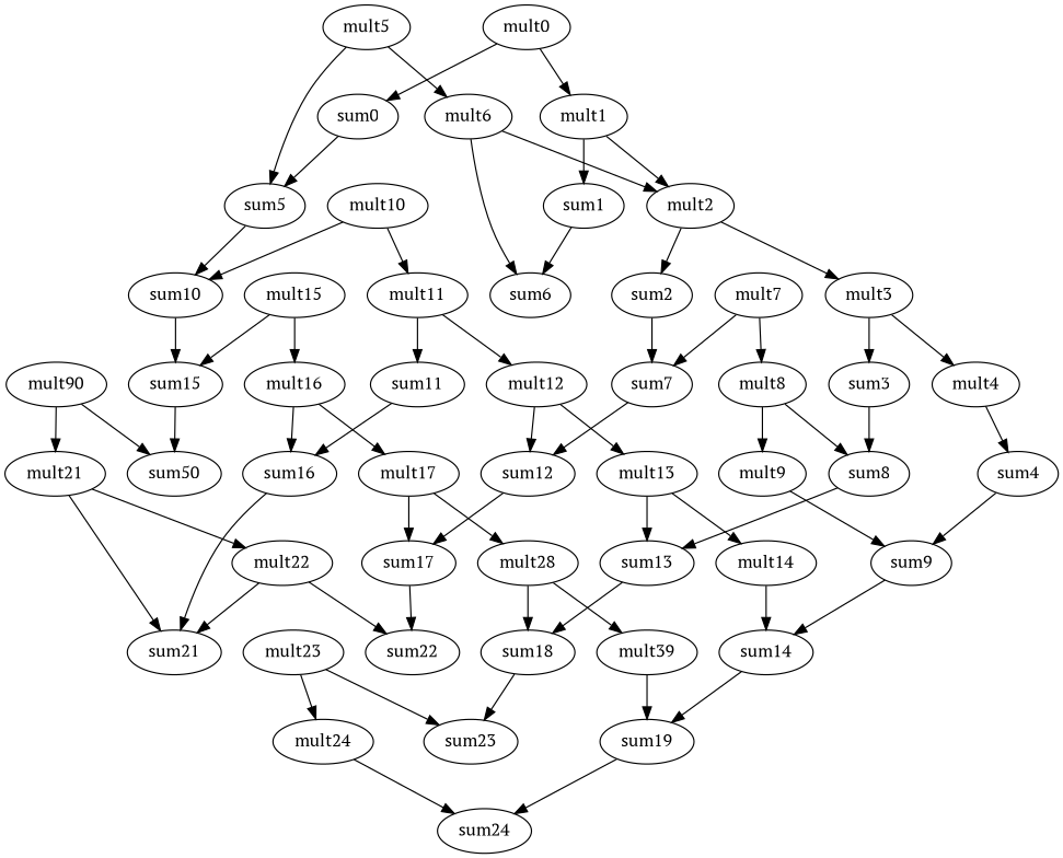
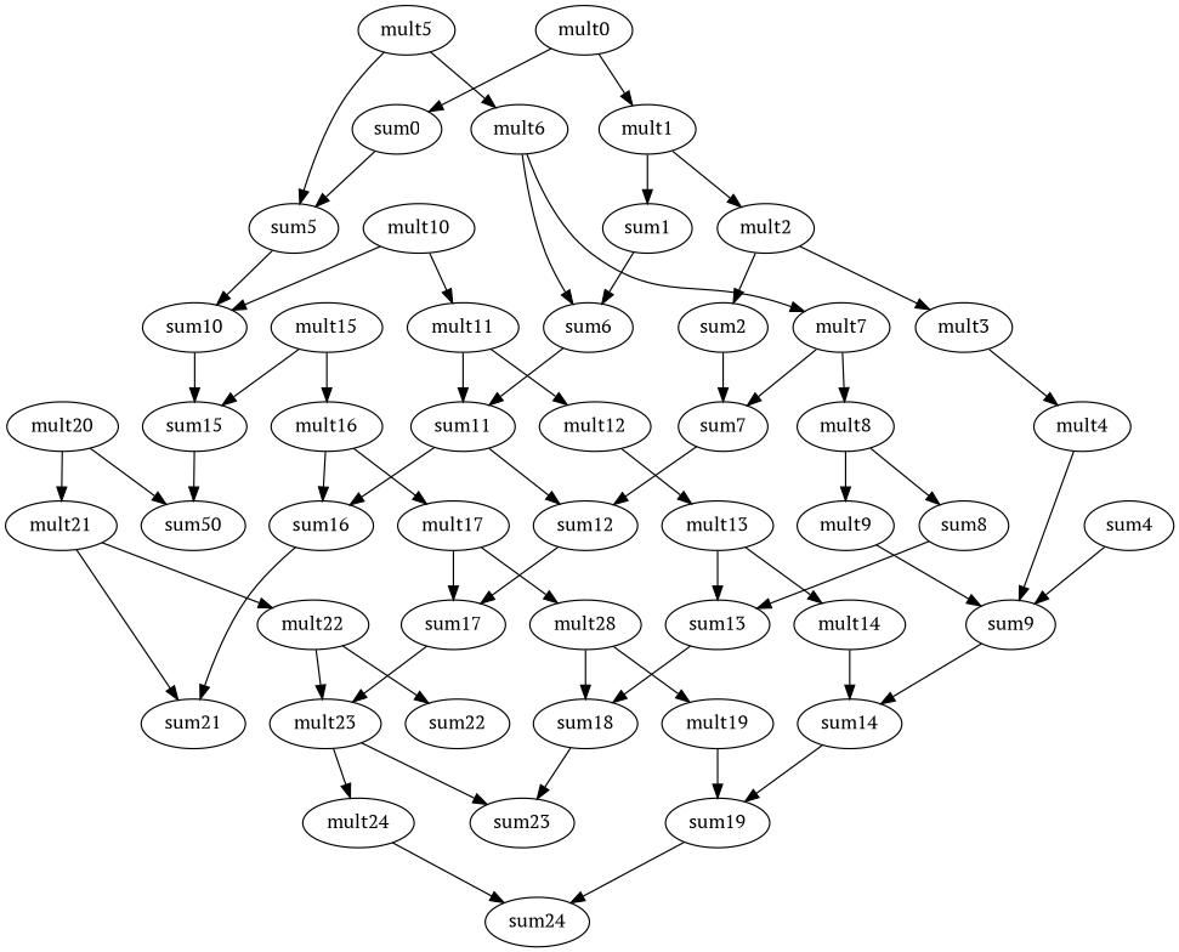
  strict digraph {
    fontname="PT Serif"
    node [fontname="PT Serif"]
    edge [fontname="PT Serif"]
    n1 [label=mult0]
    n2 [label=sum0]
    n3 [label=mult1]
    n4 [label=sum5]
    n5 [label=sum1]
    n6 [label=mult2]
    n7 [label=sum10]
    n8 [label=sum15]
    n9 [label=sum6]
    n10 [label=sum2]
    n11 [label=mult3]
    n12 [label=sum11]
    n13 [label=sum16]
    n14 [label=sum7]
-   n15 [label=sum3]
    n16 [label=mult4]
    n17 [label=sum12]
    n18 [label=sum17]
    n19 [label=sum8]
    n20 [label=sum4]
    n21 [label=sum13]
    n22 [label=sum18]
    n23 [label=sum9]
    n24 [label=sum14]
    n25 [label=sum19]
    n26 [label=mult5]
    n27 [label=mult6]
    n28 [label=mult7]
    n29 [label=sum50]
    n30 [label=mult8]
    n31 [label=sum21]
    n32 [label=mult9]
    n33 [label=sum22]
    n34 [label=sum23]
    n35 [label=sum24]
    n36 [label=mult10]
    n37 [label=mult11]
    n38 [label=mult12]
    n39 [label=mult13]
    n40 [label=mult14]
    n41 [label=mult15]
    n42 [label=mult16]
    n43 [label=mult17]
    n44 [label=mult28]
-   n45 [label=mult39]
-   n46 [label=mult90]
+   n45 [label=mult19]
+   n46 [label=mult20]
    n47 [label=mult21]
    n48 [label=mult22]
    n49 [label=mult23]
    n50 [label=mult24]
    n1 -> n2
    n1 -> n3
    n2 -> n4
    n3 -> n5
    n3 -> n6
    n4 -> n7
    n5 -> n9
    n6 -> n10
    n6 -> n11
    n7 -> n8
    n8 -> n29
+   n9 -> n12
    n10 -> n14
-   n11 -> n15
    n11 -> n16
    n12 -> n13
    n13 -> n31
    n14 -> n17
-   n15 -> n19
-   n16 -> n20
+   n16 -> n23
    n17 -> n18
-   n18 -> n33
+   n18 -> n49
    n19 -> n21
    n20 -> n23
    n21 -> n22
    n22 -> n34
    n23 -> n24
    n24 -> n25
    n25 -> n35
    n26 -> n4
    n26 -> n27
    n27 -> n9
-   n27 -> n6
+   n27 -> n28
    n28 -> n14
    n28 -> n30
    n30 -> n19
    n30 -> n32
    n32 -> n23
    n36 -> n7
    n36 -> n37
    n37 -> n12
    n37 -> n38
-   n38 -> n17
+   n12 -> n17
    n38 -> n39
    n39 -> n21
    n39 -> n40
    n40 -> n24
    n41 -> n8
    n41 -> n42
    n42 -> n13
    n42 -> n43
    n43 -> n18
    n43 -> n44
    n44 -> n22
    n44 -> n45
    n45 -> n25
    n46 -> n29
    n46 -> n47
    n47 -> n31
    n47 -> n48
    n48 -> n33
-   n48 -> n31
+   n48 -> n49
    n49 -> n34
    n49 -> n50
    n50 -> n35
  }
